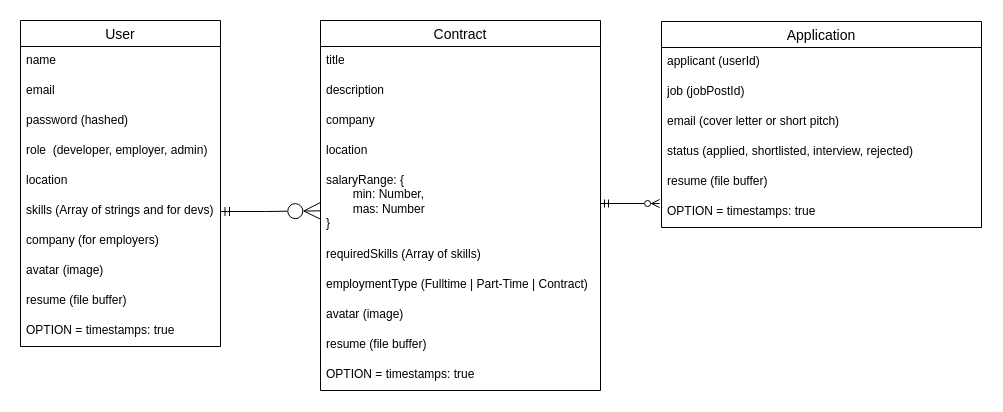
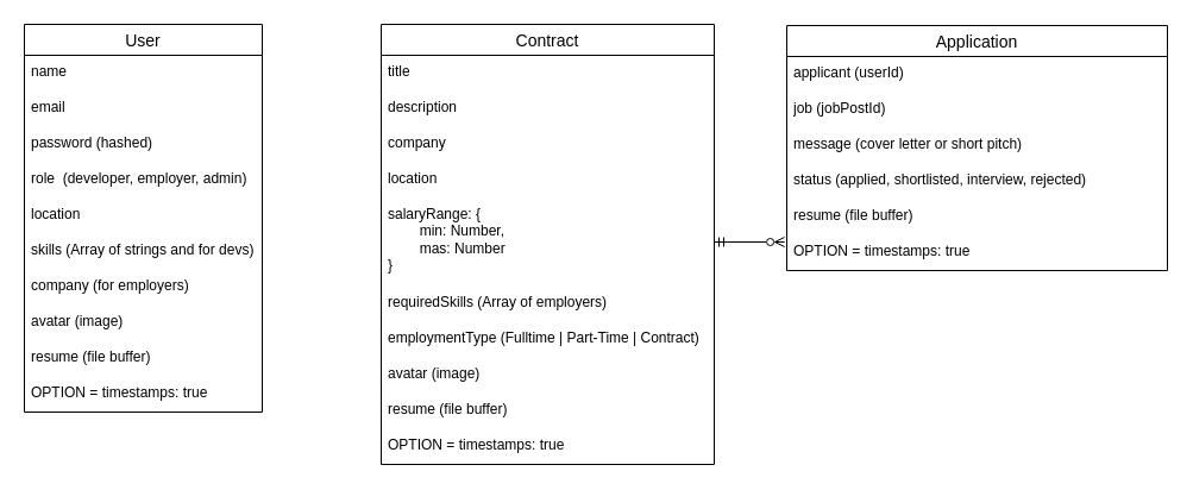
  <mxCell id="0" />
  <mxCell id="1" parent="0" />
  <mxCell id="2" value="User" style="swimlane;fontStyle=0;childLayout=stackLayout;horizontal=1;startSize=26;horizontalStack=0;resizeParent=1;resizeParentMax=0;resizeLast=0;collapsible=1;marginBottom=0;align=center;fontSize=14;" parent="1" vertex="1"><mxGeometry x="20" y="20" width="200" height="326" as="geometry"><mxRectangle x="380" y="240" width="70" height="30" as="alternateBounds" /></mxGeometry></mxCell>
  <mxCell id="3" value="name&lt;span style=&quot;white-space: pre;&quot;&gt;&#09;&lt;/span&gt;" style="text;strokeColor=none;fillColor=none;spacingLeft=4;spacingRight=4;overflow=hidden;rotatable=0;points=[[0,0.5],[1,0.5]];portConstraint=eastwest;fontSize=12;whiteSpace=wrap;html=1;" parent="2" vertex="1"><mxGeometry y="26" width="200" height="30" as="geometry" /></mxCell>
  <mxCell id="4" value="email" style="text;strokeColor=none;fillColor=none;spacingLeft=4;spacingRight=4;overflow=hidden;rotatable=0;points=[[0,0.5],[1,0.5]];portConstraint=eastwest;fontSize=12;whiteSpace=wrap;html=1;" parent="2" vertex="1"><mxGeometry y="56" width="200" height="30" as="geometry" /></mxCell>
  <mxCell id="5" value="password (hashed)" style="text;strokeColor=none;fillColor=none;spacingLeft=4;spacingRight=4;overflow=hidden;rotatable=0;points=[[0,0.5],[1,0.5]];portConstraint=eastwest;fontSize=12;whiteSpace=wrap;html=1;" parent="2" vertex="1"><mxGeometry y="86" width="200" height="30" as="geometry" /></mxCell>
  <mxCell id="6" value="role&amp;nbsp; (developer, employer, admin)" style="text;strokeColor=none;fillColor=none;spacingLeft=4;spacingRight=4;overflow=hidden;rotatable=0;points=[[0,0.5],[1,0.5]];portConstraint=eastwest;fontSize=12;whiteSpace=wrap;html=1;" parent="2" vertex="1"><mxGeometry y="116" width="200" height="30" as="geometry" /></mxCell>
  <mxCell id="7" value="location" style="text;strokeColor=none;fillColor=none;spacingLeft=4;spacingRight=4;overflow=hidden;rotatable=0;points=[[0,0.5],[1,0.5]];portConstraint=eastwest;fontSize=12;whiteSpace=wrap;html=1;" parent="2" vertex="1"><mxGeometry y="146" width="200" height="30" as="geometry" /></mxCell>
  <mxCell id="8" value="skills (Array of strings and for devs)" style="text;strokeColor=none;fillColor=none;spacingLeft=4;spacingRight=4;overflow=hidden;rotatable=0;points=[[0,0.5],[1,0.5]];portConstraint=eastwest;fontSize=12;whiteSpace=wrap;html=1;" parent="2" vertex="1"><mxGeometry y="176" width="200" height="30" as="geometry" /></mxCell>
  <mxCell id="9" value="company (for employers)" style="text;strokeColor=none;fillColor=none;spacingLeft=4;spacingRight=4;overflow=hidden;rotatable=0;points=[[0,0.5],[1,0.5]];portConstraint=eastwest;fontSize=12;whiteSpace=wrap;html=1;" parent="2" vertex="1"><mxGeometry y="206" width="200" height="30" as="geometry" /></mxCell>
  <mxCell id="10" value="avatar (image)" style="text;strokeColor=none;fillColor=none;spacingLeft=4;spacingRight=4;overflow=hidden;rotatable=0;points=[[0,0.5],[1,0.5]];portConstraint=eastwest;fontSize=12;whiteSpace=wrap;html=1;" parent="2" vertex="1"><mxGeometry y="236" width="200" height="30" as="geometry" /></mxCell>
  <mxCell id="11" value="resume (file buffer)" style="text;strokeColor=none;fillColor=none;spacingLeft=4;spacingRight=4;overflow=hidden;rotatable=0;points=[[0,0.5],[1,0.5]];portConstraint=eastwest;fontSize=12;whiteSpace=wrap;html=1;" parent="2" vertex="1"><mxGeometry y="266" width="200" height="30" as="geometry" /></mxCell>
  <mxCell id="12" value="OPTION = timestamps: true" style="text;strokeColor=none;fillColor=none;spacingLeft=4;spacingRight=4;overflow=hidden;rotatable=0;points=[[0,0.5],[1,0.5]];portConstraint=eastwest;fontSize=12;whiteSpace=wrap;html=1;" parent="2" vertex="1"><mxGeometry y="296" width="200" height="30" as="geometry" /></mxCell>
  <mxCell id="13" value="Contract" style="swimlane;fontStyle=0;childLayout=stackLayout;horizontal=1;startSize=26;horizontalStack=0;resizeParent=1;resizeParentMax=0;resizeLast=0;collapsible=1;marginBottom=0;align=center;fontSize=14;" parent="1" vertex="1"><mxGeometry x="320" y="20" width="280" height="370" as="geometry"><mxRectangle x="380" y="240" width="70" height="30" as="alternateBounds" /></mxGeometry></mxCell>
  <mxCell id="14" value="title" style="text;strokeColor=none;fillColor=none;spacingLeft=4;spacingRight=4;overflow=hidden;rotatable=0;points=[[0,0.5],[1,0.5]];portConstraint=eastwest;fontSize=12;whiteSpace=wrap;html=1;" parent="13" vertex="1"><mxGeometry y="26" width="280" height="30" as="geometry" /></mxCell>
  <mxCell id="15" value="description" style="text;strokeColor=none;fillColor=none;spacingLeft=4;spacingRight=4;overflow=hidden;rotatable=0;points=[[0,0.5],[1,0.5]];portConstraint=eastwest;fontSize=12;whiteSpace=wrap;html=1;" parent="13" vertex="1"><mxGeometry y="56" width="280" height="30" as="geometry" /></mxCell>
  <mxCell id="16" value="company" style="text;strokeColor=none;fillColor=none;spacingLeft=4;spacingRight=4;overflow=hidden;rotatable=0;points=[[0,0.5],[1,0.5]];portConstraint=eastwest;fontSize=12;whiteSpace=wrap;html=1;" parent="13" vertex="1"><mxGeometry y="86" width="280" height="30" as="geometry" /></mxCell>
  <mxCell id="17" value="location" style="text;strokeColor=none;fillColor=none;spacingLeft=4;spacingRight=4;overflow=hidden;rotatable=0;points=[[0,0.5],[1,0.5]];portConstraint=eastwest;fontSize=12;whiteSpace=wrap;html=1;" parent="13" vertex="1"><mxGeometry y="116" width="280" height="30" as="geometry" /></mxCell>
  <mxCell id="18" value="salaryRange: {&lt;div&gt;&lt;span style=&quot;white-space: pre;&quot;&gt;&#09;&lt;/span&gt;min: Number,&lt;br&gt;&lt;/div&gt;&lt;div&gt;&lt;span style=&quot;white-space: pre;&quot;&gt;&#09;&lt;/span&gt;mas: Number&lt;br&gt;&lt;/div&gt;&lt;div&gt;}&lt;/div&gt;" style="text;strokeColor=none;fillColor=none;spacingLeft=4;spacingRight=4;overflow=hidden;rotatable=0;points=[[0,0.5],[1,0.5]];portConstraint=eastwest;fontSize=12;whiteSpace=wrap;html=1;" parent="13" vertex="1"><mxGeometry y="146" width="280" height="74" as="geometry" /></mxCell>
- <mxCell id="19" value="requiredSkills (Array of skills)" style="text;strokeColor=none;fillColor=none;spacingLeft=4;spacingRight=4;overflow=hidden;rotatable=0;points=[[0,0.5],[1,0.5]];portConstraint=eastwest;fontSize=12;whiteSpace=wrap;html=1;" parent="13" vertex="1"><mxGeometry y="220" width="280" height="30" as="geometry" /></mxCell>
+ <mxCell id="19" value="requiredSkills (Array of employers)" style="text;strokeColor=none;fillColor=none;spacingLeft=4;spacingRight=4;overflow=hidden;rotatable=0;points=[[0,0.5],[1,0.5]];portConstraint=eastwest;fontSize=12;whiteSpace=wrap;html=1;" parent="13" vertex="1"><mxGeometry y="220" width="280" height="30" as="geometry" /></mxCell>
  <mxCell id="20" value="employmentType (Fulltime | Part-Time | Contract)" style="text;strokeColor=none;fillColor=none;spacingLeft=4;spacingRight=4;overflow=hidden;rotatable=0;points=[[0,0.5],[1,0.5]];portConstraint=eastwest;fontSize=12;whiteSpace=wrap;html=1;" parent="13" vertex="1"><mxGeometry y="250" width="280" height="30" as="geometry" /></mxCell>
  <mxCell id="21" value="avatar (image)" style="text;strokeColor=none;fillColor=none;spacingLeft=4;spacingRight=4;overflow=hidden;rotatable=0;points=[[0,0.5],[1,0.5]];portConstraint=eastwest;fontSize=12;whiteSpace=wrap;html=1;" parent="13" vertex="1"><mxGeometry y="280" width="280" height="30" as="geometry" /></mxCell>
  <mxCell id="22" value="resume (file buffer)" style="text;strokeColor=none;fillColor=none;spacingLeft=4;spacingRight=4;overflow=hidden;rotatable=0;points=[[0,0.5],[1,0.5]];portConstraint=eastwest;fontSize=12;whiteSpace=wrap;html=1;" parent="13" vertex="1"><mxGeometry y="310" width="280" height="30" as="geometry" /></mxCell>
  <mxCell id="23" value="OPTION = timestamps: true" style="text;strokeColor=none;fillColor=none;spacingLeft=4;spacingRight=4;overflow=hidden;rotatable=0;points=[[0,0.5],[1,0.5]];portConstraint=eastwest;fontSize=12;whiteSpace=wrap;html=1;" parent="13" vertex="1"><mxGeometry y="340" width="280" height="30" as="geometry" /></mxCell>
- <mxCell id="24" value="" style="edgeStyle=orthogonalEdgeStyle;rounded=0;orthogonalLoop=1;jettySize=auto;html=1;entryX=0.001;entryY=0.599;entryDx=0;entryDy=0;entryPerimeter=0;startArrow=ERmandOne;startFill=0;endArrow=ERzeroToMany;endFill=0;startSize=7;targetPerimeterSpacing=-3;endSize=15;jumpSize=5;sourcePerimeterSpacing=0;" parent="1" source="8" target="18" edge="1"><mxGeometry relative="1" as="geometry" /></mxCell>
  <mxCell id="25" value="Application" style="swimlane;fontStyle=0;childLayout=stackLayout;horizontal=1;startSize=26;horizontalStack=0;resizeParent=1;resizeParentMax=0;resizeLast=0;collapsible=1;marginBottom=0;align=center;fontSize=14;" parent="1" vertex="1"><mxGeometry x="661" y="21" width="320" height="206" as="geometry"><mxRectangle x="380" y="240" width="70" height="30" as="alternateBounds" /></mxGeometry></mxCell>
  <mxCell id="26" value="applicant (userId)" style="text;strokeColor=none;fillColor=none;spacingLeft=4;spacingRight=4;overflow=hidden;rotatable=0;points=[[0,0.5],[1,0.5]];portConstraint=eastwest;fontSize=12;whiteSpace=wrap;html=1;" parent="25" vertex="1"><mxGeometry y="26" width="320" height="30" as="geometry" /></mxCell>
  <mxCell id="27" value="job (jobPostId)" style="text;strokeColor=none;fillColor=none;spacingLeft=4;spacingRight=4;overflow=hidden;rotatable=0;points=[[0,0.5],[1,0.5]];portConstraint=eastwest;fontSize=12;whiteSpace=wrap;html=1;" parent="25" vertex="1"><mxGeometry y="56" width="320" height="30" as="geometry" /></mxCell>
- <mxCell id="28" value="email (cover letter or short pitch)" style="text;strokeColor=none;fillColor=none;spacingLeft=4;spacingRight=4;overflow=hidden;rotatable=0;points=[[0,0.5],[1,0.5]];portConstraint=eastwest;fontSize=12;whiteSpace=wrap;html=1;" parent="25" vertex="1"><mxGeometry y="86" width="320" height="30" as="geometry" /></mxCell>
+ <mxCell id="28" value="message (cover letter or short pitch)" style="text;strokeColor=none;fillColor=none;spacingLeft=4;spacingRight=4;overflow=hidden;rotatable=0;points=[[0,0.5],[1,0.5]];portConstraint=eastwest;fontSize=12;whiteSpace=wrap;html=1;" parent="25" vertex="1"><mxGeometry y="86" width="320" height="30" as="geometry" /></mxCell>
  <mxCell id="29" value="status (applied, shortlisted, interview, rejected)" style="text;strokeColor=none;fillColor=none;spacingLeft=4;spacingRight=4;overflow=hidden;rotatable=0;points=[[0,0.5],[1,0.5]];portConstraint=eastwest;fontSize=12;whiteSpace=wrap;html=1;" parent="25" vertex="1"><mxGeometry y="116" width="320" height="30" as="geometry" /></mxCell>
  <mxCell id="30" value="resume (file buffer)" style="text;strokeColor=none;fillColor=none;spacingLeft=4;spacingRight=4;overflow=hidden;rotatable=0;points=[[0,0.5],[1,0.5]];portConstraint=eastwest;fontSize=12;whiteSpace=wrap;html=1;" parent="25" vertex="1"><mxGeometry y="146" width="320" height="30" as="geometry" /></mxCell>
  <mxCell id="31" value="OPTION = timestamps: true" style="text;strokeColor=none;fillColor=none;spacingLeft=4;spacingRight=4;overflow=hidden;rotatable=0;points=[[0,0.5],[1,0.5]];portConstraint=eastwest;fontSize=12;whiteSpace=wrap;html=1;" parent="25" vertex="1"><mxGeometry y="176" width="320" height="30" as="geometry" /></mxCell>
  <mxCell id="32" value="" style="edgeStyle=orthogonalEdgeStyle;rounded=0;orthogonalLoop=1;jettySize=auto;html=1;startArrow=ERmandOne;startFill=0;endArrow=ERzeroToMany;endFill=0;entryX=-0.006;entryY=1.2;entryDx=0;entryDy=0;entryPerimeter=0;" parent="1" source="18" target="30" edge="1"><mxGeometry relative="1" as="geometry"><mxPoint x="700" y="203" as="targetPoint" /></mxGeometry></mxCell>
